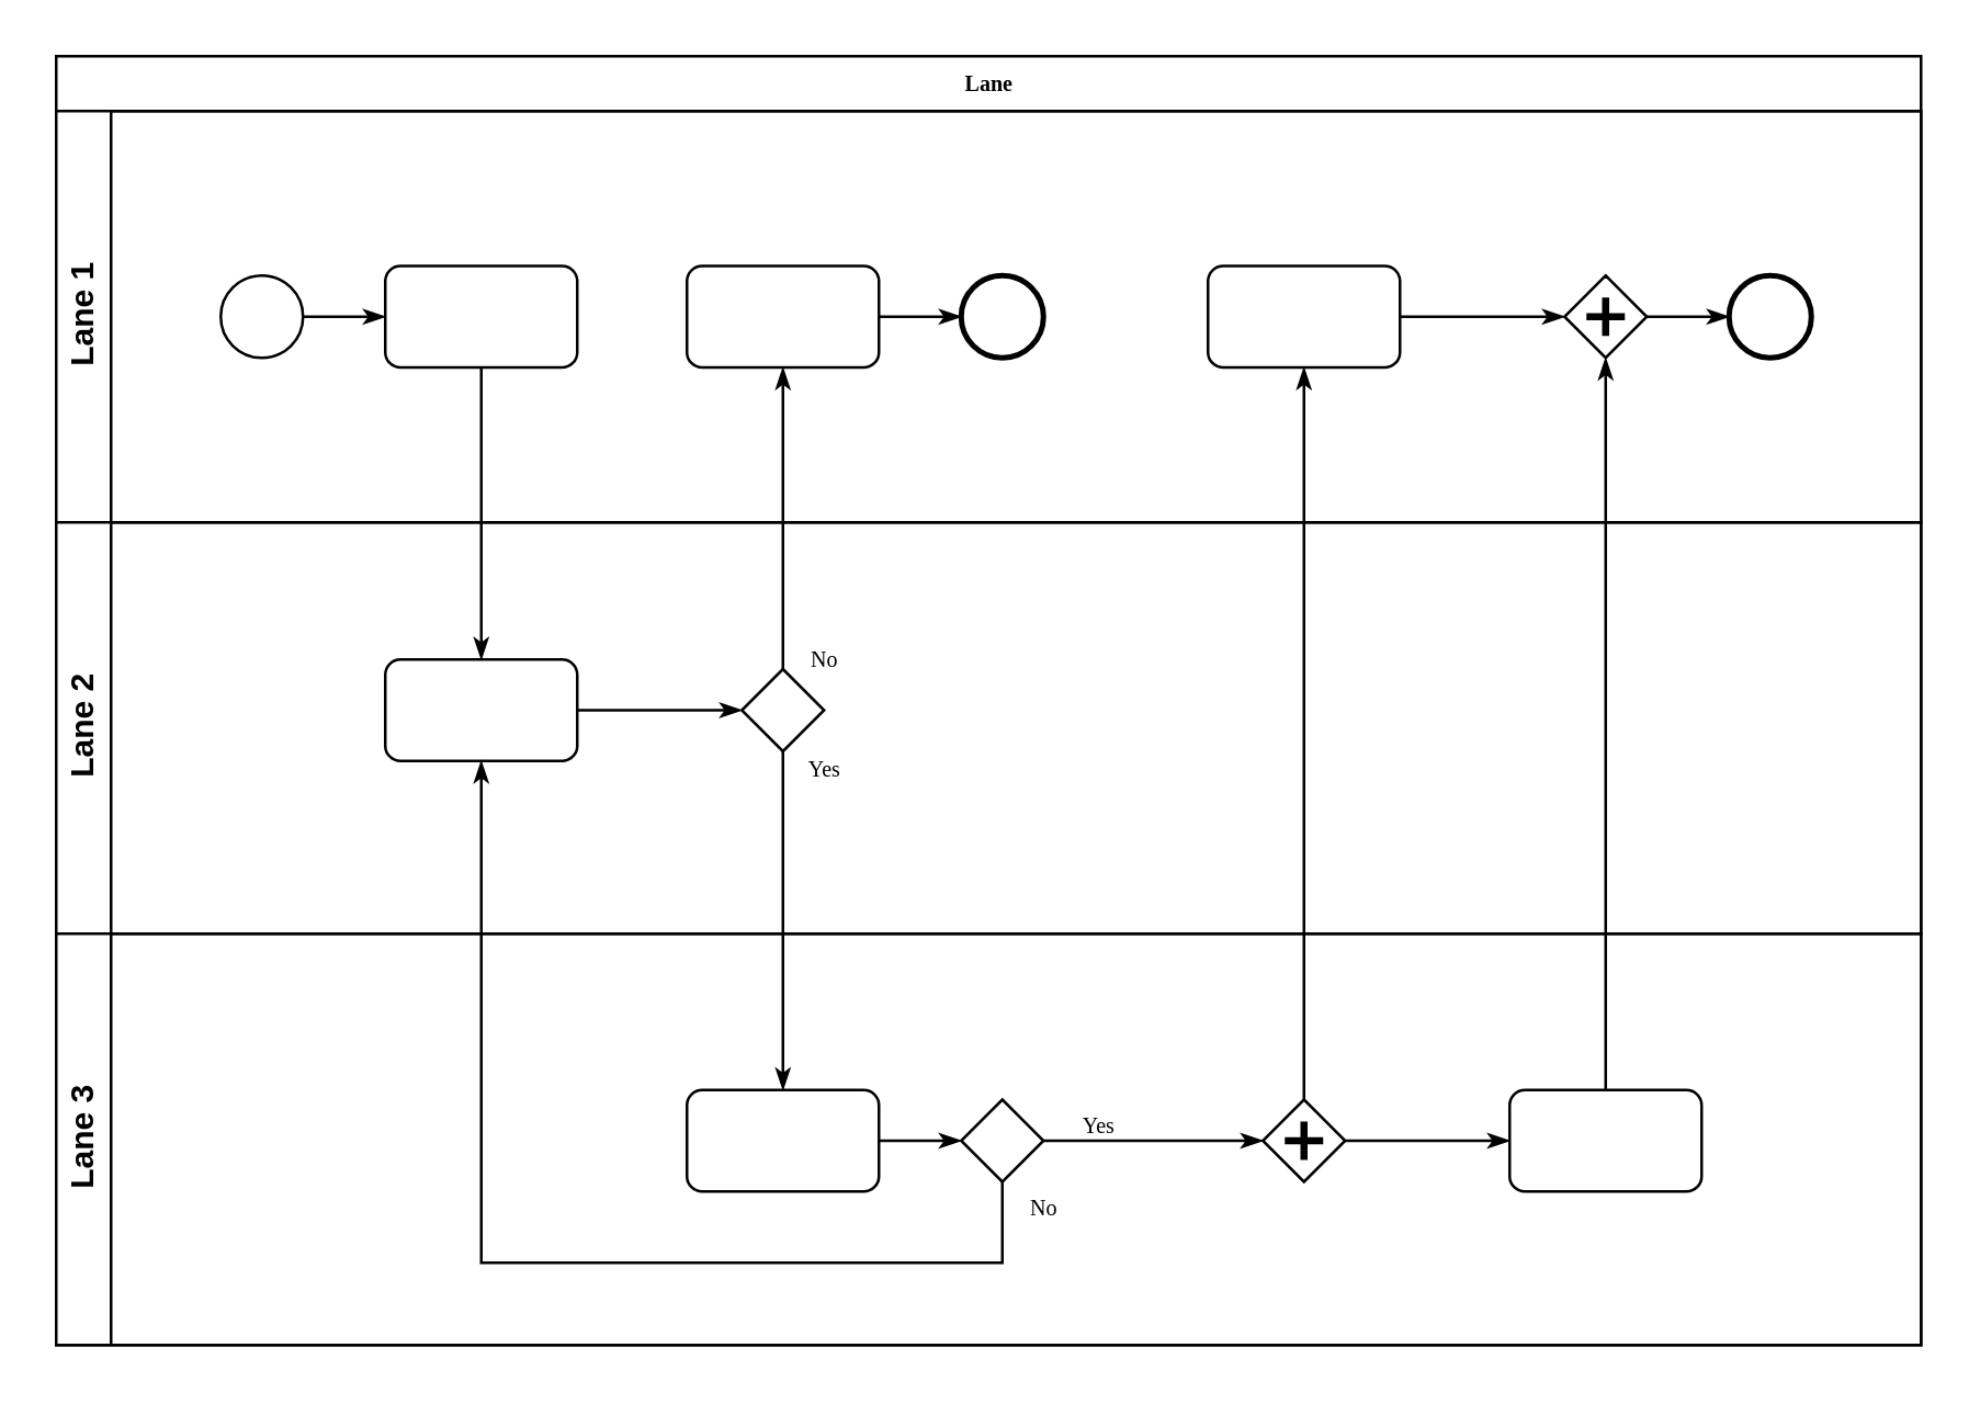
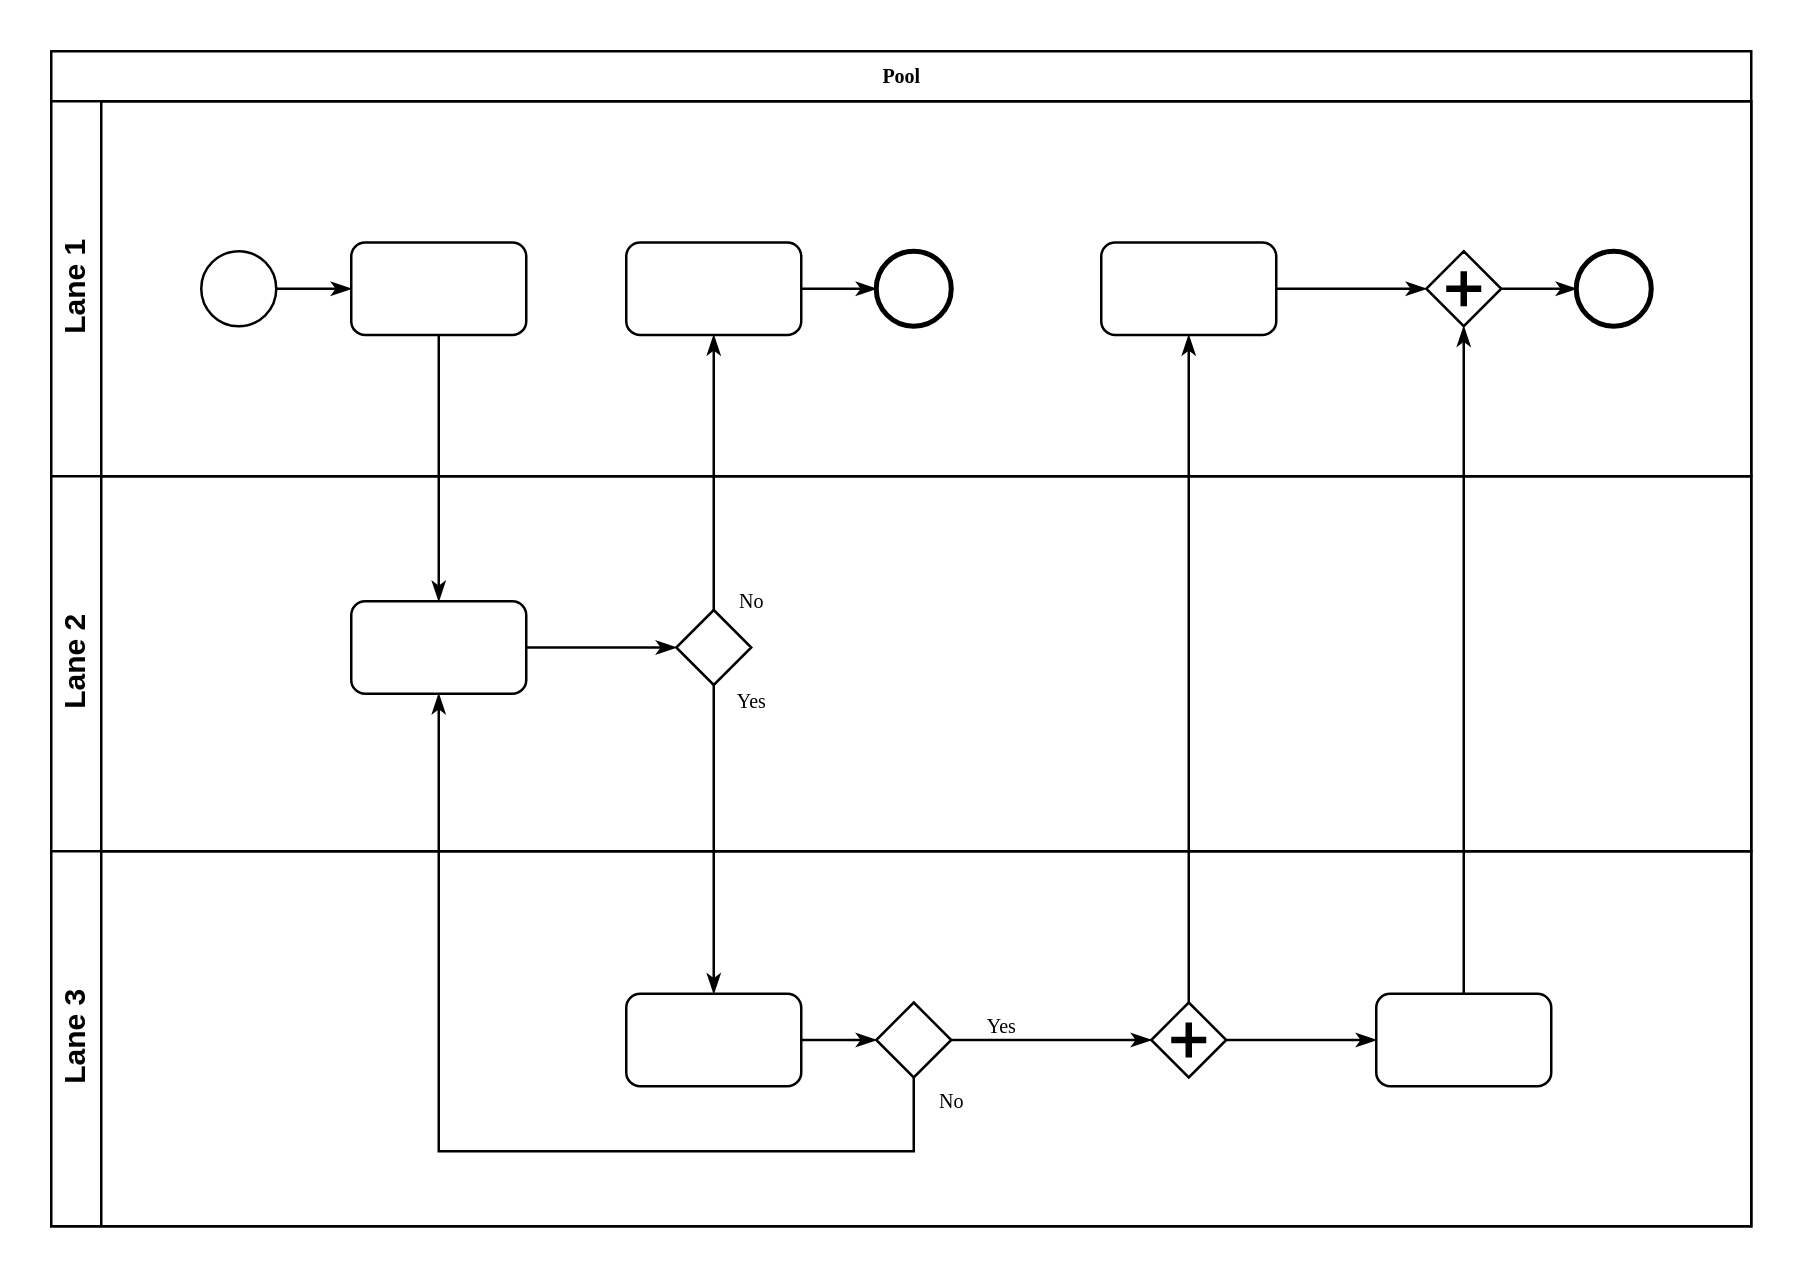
  <mxCell id="0" />
  <mxCell id="1" parent="0" />
- <mxCell id="2" value="Lane" style="swimlane;html=1;childLayout=stackLayout;horizontal=1;startSize=20;horizontalStack=0;rounded=0;shadow=0;labelBackgroundColor=none;strokeWidth=1;fontFamily=Verdana;fontSize=8;align=center;" parent="1" vertex="1"><mxGeometry x="20" y="20" width="680" height="470" as="geometry" /></mxCell>
+ <mxCell id="2" value="Pool" style="swimlane;html=1;childLayout=stackLayout;horizontal=1;startSize=20;horizontalStack=0;rounded=0;shadow=0;labelBackgroundColor=none;strokeWidth=1;fontFamily=Verdana;fontSize=8;align=center;" parent="1" vertex="1"><mxGeometry x="20" y="20" width="680" height="470" as="geometry" /></mxCell>
  <mxCell id="3" value="Lane 1" style="swimlane;html=1;startSize=20;horizontal=0;" parent="2" vertex="1"><mxGeometry y="20" width="680" height="150" as="geometry" /></mxCell>
  <mxCell id="4" style="edgeStyle=orthogonalEdgeStyle;rounded=0;html=1;labelBackgroundColor=none;startArrow=none;startFill=0;startSize=5;endArrow=classicThin;endFill=1;endSize=5;jettySize=auto;orthogonalLoop=1;strokeWidth=1;fontFamily=Verdana;fontSize=8" parent="3" source="5" target="6" edge="1"><mxGeometry relative="1" as="geometry" /></mxCell>
  <mxCell id="5" value="" style="ellipse;whiteSpace=wrap;html=1;rounded=0;shadow=0;labelBackgroundColor=none;strokeWidth=1;fontFamily=Verdana;fontSize=8;align=center;" parent="3" vertex="1"><mxGeometry x="60" y="60" width="30" height="30" as="geometry" /></mxCell>
  <mxCell id="6" value="" style="rounded=1;whiteSpace=wrap;html=1;shadow=0;labelBackgroundColor=none;strokeWidth=1;fontFamily=Verdana;fontSize=8;align=center;" parent="3" vertex="1"><mxGeometry x="120" y="56.5" width="70" height="37" as="geometry" /></mxCell>
  <mxCell id="7" style="edgeStyle=orthogonalEdgeStyle;rounded=0;html=1;labelBackgroundColor=none;startArrow=none;startFill=0;startSize=5;endArrow=classicThin;endFill=1;endSize=5;jettySize=auto;orthogonalLoop=1;strokeWidth=1;fontFamily=Verdana;fontSize=8" parent="3" source="8" target="9" edge="1"><mxGeometry relative="1" as="geometry" /></mxCell>
  <mxCell id="8" value="" style="rounded=1;whiteSpace=wrap;html=1;shadow=0;labelBackgroundColor=none;strokeWidth=1;fontFamily=Verdana;fontSize=8;align=center;" parent="3" vertex="1"><mxGeometry x="230" y="56.5" width="70" height="37" as="geometry" /></mxCell>
  <mxCell id="9" value="" style="ellipse;whiteSpace=wrap;html=1;rounded=0;shadow=0;labelBackgroundColor=none;strokeWidth=2;fontFamily=Verdana;fontSize=8;align=center;" parent="3" vertex="1"><mxGeometry x="330" y="60" width="30" height="30" as="geometry" /></mxCell>
  <mxCell id="10" style="edgeStyle=orthogonalEdgeStyle;rounded=0;html=1;entryX=0;entryY=0.5;labelBackgroundColor=none;startArrow=none;startFill=0;startSize=5;endArrow=classicThin;endFill=1;endSize=5;jettySize=auto;orthogonalLoop=1;strokeWidth=1;fontFamily=Verdana;fontSize=8" parent="3" source="11" target="13" edge="1"><mxGeometry relative="1" as="geometry" /></mxCell>
  <mxCell id="11" value="" style="rounded=1;whiteSpace=wrap;html=1;shadow=0;labelBackgroundColor=none;strokeWidth=1;fontFamily=Verdana;fontSize=8;align=center;" parent="3" vertex="1"><mxGeometry x="420" y="56.5" width="70" height="37" as="geometry" /></mxCell>
  <mxCell id="12" style="edgeStyle=orthogonalEdgeStyle;rounded=0;html=1;labelBackgroundColor=none;startArrow=none;startFill=0;startSize=5;endArrow=classicThin;endFill=1;endSize=5;jettySize=auto;orthogonalLoop=1;strokeWidth=1;fontFamily=Verdana;fontSize=8" parent="3" source="13" target="14" edge="1"><mxGeometry relative="1" as="geometry" /></mxCell>
  <mxCell id="13" value="" style="shape=mxgraph.bpmn.shape;html=1;verticalLabelPosition=bottom;labelBackgroundColor=#ffffff;verticalAlign=top;perimeter=rhombusPerimeter;background=gateway;outline=none;symbol=parallelGw;rounded=1;shadow=0;strokeWidth=1;fontFamily=Verdana;fontSize=8;align=center;" parent="3" vertex="1"><mxGeometry x="550" y="60" width="30" height="30" as="geometry" /></mxCell>
  <mxCell id="14" value="" style="ellipse;whiteSpace=wrap;html=1;rounded=0;shadow=0;labelBackgroundColor=none;strokeWidth=2;fontFamily=Verdana;fontSize=8;align=center;" parent="3" vertex="1"><mxGeometry x="610" y="60" width="30" height="30" as="geometry" /></mxCell>
  <mxCell id="15" value="Lane 2" style="swimlane;html=1;startSize=20;horizontal=0;" parent="2" vertex="1"><mxGeometry y="170" width="680" height="150" as="geometry" /></mxCell>
  <mxCell id="16" style="edgeStyle=orthogonalEdgeStyle;rounded=0;html=1;labelBackgroundColor=none;startArrow=none;startFill=0;startSize=5;endArrow=classicThin;endFill=1;endSize=5;jettySize=auto;orthogonalLoop=1;strokeWidth=1;fontFamily=Verdana;fontSize=8" parent="15" source="17" target="18" edge="1"><mxGeometry relative="1" as="geometry" /></mxCell>
  <mxCell id="17" value="" style="rounded=1;whiteSpace=wrap;html=1;shadow=0;labelBackgroundColor=none;strokeWidth=1;fontFamily=Verdana;fontSize=8;align=center;" parent="15" vertex="1"><mxGeometry x="120" y="50.0" width="70" height="37" as="geometry" /></mxCell>
  <mxCell id="18" value="" style="strokeWidth=1;html=1;shape=mxgraph.flowchart.decision;whiteSpace=wrap;rounded=1;shadow=0;labelBackgroundColor=none;fontFamily=Verdana;fontSize=8;align=center;" parent="15" vertex="1"><mxGeometry x="250" y="53.5" width="30" height="30" as="geometry" /></mxCell>
  <mxCell id="19" value="Lane 3" style="swimlane;html=1;startSize=20;horizontal=0;" parent="2" vertex="1"><mxGeometry y="320" width="680" height="150" as="geometry" /></mxCell>
  <mxCell id="20" style="edgeStyle=orthogonalEdgeStyle;rounded=0;html=1;labelBackgroundColor=none;startArrow=none;startFill=0;startSize=5;endArrow=classicThin;endFill=1;endSize=5;jettySize=auto;orthogonalLoop=1;strokeWidth=1;fontFamily=Verdana;fontSize=8;" parent="19" source="21" target="23" edge="1"><mxGeometry relative="1" as="geometry" /></mxCell>
  <mxCell id="21" value="" style="rounded=1;whiteSpace=wrap;html=1;shadow=0;labelBackgroundColor=none;strokeWidth=1;fontFamily=Verdana;fontSize=8;align=center;" parent="19" vertex="1"><mxGeometry x="230" y="57.0" width="70" height="37" as="geometry" /></mxCell>
  <mxCell id="22" value="Yes" style="edgeStyle=orthogonalEdgeStyle;rounded=0;html=1;entryX=0;entryY=0.5;labelBackgroundColor=none;startArrow=none;startFill=0;startSize=5;endArrow=classicThin;endFill=1;endSize=5;jettySize=auto;orthogonalLoop=1;strokeWidth=1;fontFamily=Verdana;fontSize=8" parent="19" source="23" target="25" edge="1"><mxGeometry x="-0.501" y="6" relative="1" as="geometry"><mxPoint as="offset" /></mxGeometry></mxCell>
  <mxCell id="23" value="" style="strokeWidth=1;html=1;shape=mxgraph.flowchart.decision;whiteSpace=wrap;rounded=1;shadow=0;labelBackgroundColor=none;fontFamily=Verdana;fontSize=8;align=center;" parent="19" vertex="1"><mxGeometry x="330" y="60.5" width="30" height="30" as="geometry" /></mxCell>
  <mxCell id="24" style="edgeStyle=orthogonalEdgeStyle;rounded=0;html=1;labelBackgroundColor=none;startArrow=none;startFill=0;startSize=5;endArrow=classicThin;endFill=1;endSize=5;jettySize=auto;orthogonalLoop=1;strokeColor=#000000;strokeWidth=1;fontFamily=Verdana;fontSize=8;fontColor=#000000;" parent="19" source="25" target="26" edge="1"><mxGeometry relative="1" as="geometry" /></mxCell>
  <mxCell id="25" value="" style="shape=mxgraph.bpmn.shape;html=1;verticalLabelPosition=bottom;labelBackgroundColor=#ffffff;verticalAlign=top;perimeter=rhombusPerimeter;background=gateway;outline=none;symbol=parallelGw;rounded=1;shadow=0;strokeWidth=1;fontFamily=Verdana;fontSize=8;align=center;" parent="19" vertex="1"><mxGeometry x="440" y="60.5" width="30" height="30" as="geometry" /></mxCell>
  <mxCell id="26" value="" style="rounded=1;whiteSpace=wrap;html=1;shadow=0;labelBackgroundColor=none;strokeWidth=1;fontFamily=Verdana;fontSize=8;align=center;" parent="19" vertex="1"><mxGeometry x="530" y="57" width="70" height="37" as="geometry" /></mxCell>
  <mxCell id="27" style="edgeStyle=orthogonalEdgeStyle;rounded=0;html=1;labelBackgroundColor=none;startArrow=none;startFill=0;startSize=5;endArrow=classicThin;endFill=1;endSize=5;jettySize=auto;orthogonalLoop=1;strokeWidth=1;fontFamily=Verdana;fontSize=8" parent="2" source="6" target="17" edge="1"><mxGeometry relative="1" as="geometry" /></mxCell>
  <mxCell id="28" value="No" style="edgeStyle=orthogonalEdgeStyle;rounded=0;html=1;labelBackgroundColor=none;startArrow=none;startFill=0;startSize=5;endArrow=classicThin;endFill=1;endSize=5;jettySize=auto;orthogonalLoop=1;strokeWidth=1;fontFamily=Verdana;fontSize=8" parent="2" source="18" target="8" edge="1"><mxGeometry x="-0.936" y="-15" relative="1" as="geometry"><mxPoint as="offset" /></mxGeometry></mxCell>
  <mxCell id="29" value="Yes" style="edgeStyle=orthogonalEdgeStyle;rounded=0;html=1;labelBackgroundColor=none;startArrow=none;startFill=0;startSize=5;endArrow=classicThin;endFill=1;endSize=5;jettySize=auto;orthogonalLoop=1;strokeWidth=1;fontFamily=Verdana;fontSize=8" parent="2" source="18" target="21" edge="1"><mxGeometry x="-0.895" y="15" relative="1" as="geometry"><mxPoint as="offset" /></mxGeometry></mxCell>
  <mxCell id="30" style="edgeStyle=orthogonalEdgeStyle;rounded=0;html=1;entryX=0.5;entryY=1;labelBackgroundColor=none;startArrow=none;startFill=0;startSize=5;endArrow=classicThin;endFill=1;endSize=5;jettySize=auto;orthogonalLoop=1;strokeWidth=1;fontFamily=Verdana;fontSize=8" parent="2" source="26" target="13" edge="1"><mxGeometry relative="1" as="geometry" /></mxCell>
  <mxCell id="31" value="No" style="edgeStyle=orthogonalEdgeStyle;rounded=0;html=1;labelBackgroundColor=none;startArrow=none;startFill=0;startSize=5;endArrow=classicThin;endFill=1;endSize=5;jettySize=auto;orthogonalLoop=1;strokeWidth=1;fontFamily=Verdana;fontSize=8" parent="2" source="23" target="17" edge="1"><mxGeometry x="-0.953" y="15" relative="1" as="geometry"><Array as="points"><mxPoint x="345" y="440" /><mxPoint x="155" y="440" /></Array><mxPoint as="offset" /></mxGeometry></mxCell>
  <mxCell id="32" style="edgeStyle=orthogonalEdgeStyle;rounded=0;html=1;labelBackgroundColor=none;startArrow=none;startFill=0;startSize=5;endArrow=classicThin;endFill=1;endSize=5;jettySize=auto;orthogonalLoop=1;strokeWidth=1;fontFamily=Verdana;fontSize=8" parent="2" source="25" target="11" edge="1"><mxGeometry relative="1" as="geometry" /></mxCell>
